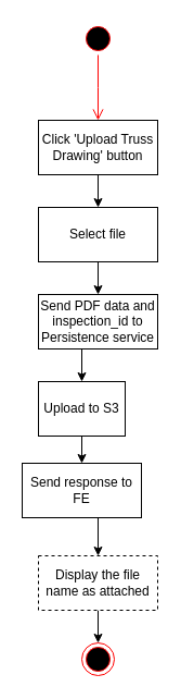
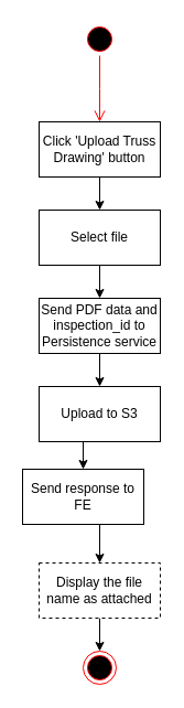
  <mxCell id="0" />
  <mxCell id="1" parent="0" />
  <mxCell id="2" value="" style="ellipse;html=1;shape=startState;fillColor=#000000;strokeColor=#ff0000;" vertex="1" parent="1"><mxGeometry x="75" y="20" width="30" height="30" as="geometry" /></mxCell>
  <mxCell id="3" value="" style="edgeStyle=orthogonalEdgeStyle;html=1;verticalAlign=bottom;endArrow=open;endSize=8;strokeColor=#ff0000;rounded=0;" edge="1" source="2" parent="1"><mxGeometry relative="1" as="geometry"><mxPoint x="90" y="110" as="targetPoint" /></mxGeometry></mxCell>
  <mxCell id="4" style="edgeStyle=orthogonalEdgeStyle;rounded=0;orthogonalLoop=1;jettySize=auto;html=1;exitX=0.5;exitY=1;exitDx=0;exitDy=0;entryX=0.5;entryY=0;entryDx=0;entryDy=0;" edge="1" parent="1" source="5" target="7"><mxGeometry relative="1" as="geometry" /></mxCell>
  <mxCell id="5" value="Click 'Upload Truss Drawing' button" style="html=1;whiteSpace=wrap;" vertex="1" parent="1"><mxGeometry x="35" y="110" width="110" height="50" as="geometry" /></mxCell>
  <mxCell id="6" style="edgeStyle=orthogonalEdgeStyle;rounded=0;orthogonalLoop=1;jettySize=auto;html=1;exitX=0.5;exitY=1;exitDx=0;exitDy=0;entryX=0.5;entryY=0;entryDx=0;entryDy=0;" edge="1" parent="1" source="7" target="9"><mxGeometry relative="1" as="geometry" /></mxCell>
  <mxCell id="7" value="Select file" style="html=1;whiteSpace=wrap;" vertex="1" parent="1"><mxGeometry x="35" y="190" width="110" height="50" as="geometry" /></mxCell>
  <mxCell id="8" style="edgeStyle=orthogonalEdgeStyle;rounded=0;orthogonalLoop=1;jettySize=auto;html=1;exitX=0.5;exitY=1;exitDx=0;exitDy=0;entryX=0.5;entryY=0;entryDx=0;entryDy=0;" edge="1" parent="1" source="9" target="11"><mxGeometry relative="1" as="geometry" /></mxCell>
  <mxCell id="9" value="&lt;div&gt;Send PDF data and inspection_id to Persistence service&lt;/div&gt;" style="html=1;whiteSpace=wrap;" vertex="1" parent="1"><mxGeometry x="35" y="270" width="110" height="50" as="geometry" /></mxCell>
  <mxCell id="10" style="edgeStyle=orthogonalEdgeStyle;rounded=0;orthogonalLoop=1;jettySize=auto;html=1;exitX=0.5;exitY=1;exitDx=0;exitDy=0;entryX=0.5;entryY=0;entryDx=0;entryDy=0;" edge="1" parent="1" source="11" target="13"><mxGeometry relative="1" as="geometry" /></mxCell>
- <mxCell id="11" value="Upload to S3" style="html=1;whiteSpace=wrap;" vertex="1" parent="1"><mxGeometry x="35" y="350" width="80" height="50" as="geometry" /></mxCell>
+ <mxCell id="11" value="Upload to S3" style="html=1;whiteSpace=wrap;" vertex="1" parent="1"><mxGeometry x="35" y="350" width="110" height="50" as="geometry" /></mxCell>
  <mxCell id="12" style="edgeStyle=orthogonalEdgeStyle;rounded=0;orthogonalLoop=1;jettySize=auto;html=1;exitX=0.5;exitY=1;exitDx=0;exitDy=0;entryX=0.5;entryY=0;entryDx=0;entryDy=0;" edge="1" parent="1" source="13" target="15"><mxGeometry relative="1" as="geometry" /></mxCell>
  <mxCell id="13" value="Send response to FE" style="html=1;whiteSpace=wrap;" vertex="1" parent="1"><mxGeometry x="20" y="425" width="110" height="50" as="geometry" /></mxCell>
  <mxCell id="14" style="edgeStyle=orthogonalEdgeStyle;rounded=0;orthogonalLoop=1;jettySize=auto;html=1;exitX=0.5;exitY=1;exitDx=0;exitDy=0;entryX=0.5;entryY=0;entryDx=0;entryDy=0;" edge="1" parent="1" source="15" target="16"><mxGeometry relative="1" as="geometry" /></mxCell>
  <mxCell id="15" value="Display the file name as attached" style="html=1;whiteSpace=wrap;dashed=1;" vertex="1" parent="1"><mxGeometry x="35" y="510" width="110" height="50" as="geometry" /></mxCell>
  <mxCell id="16" value="" style="ellipse;html=1;shape=endState;fillColor=#000000;strokeColor=#ff0000;" vertex="1" parent="1"><mxGeometry x="75" y="590" width="30" height="30" as="geometry" /></mxCell>
